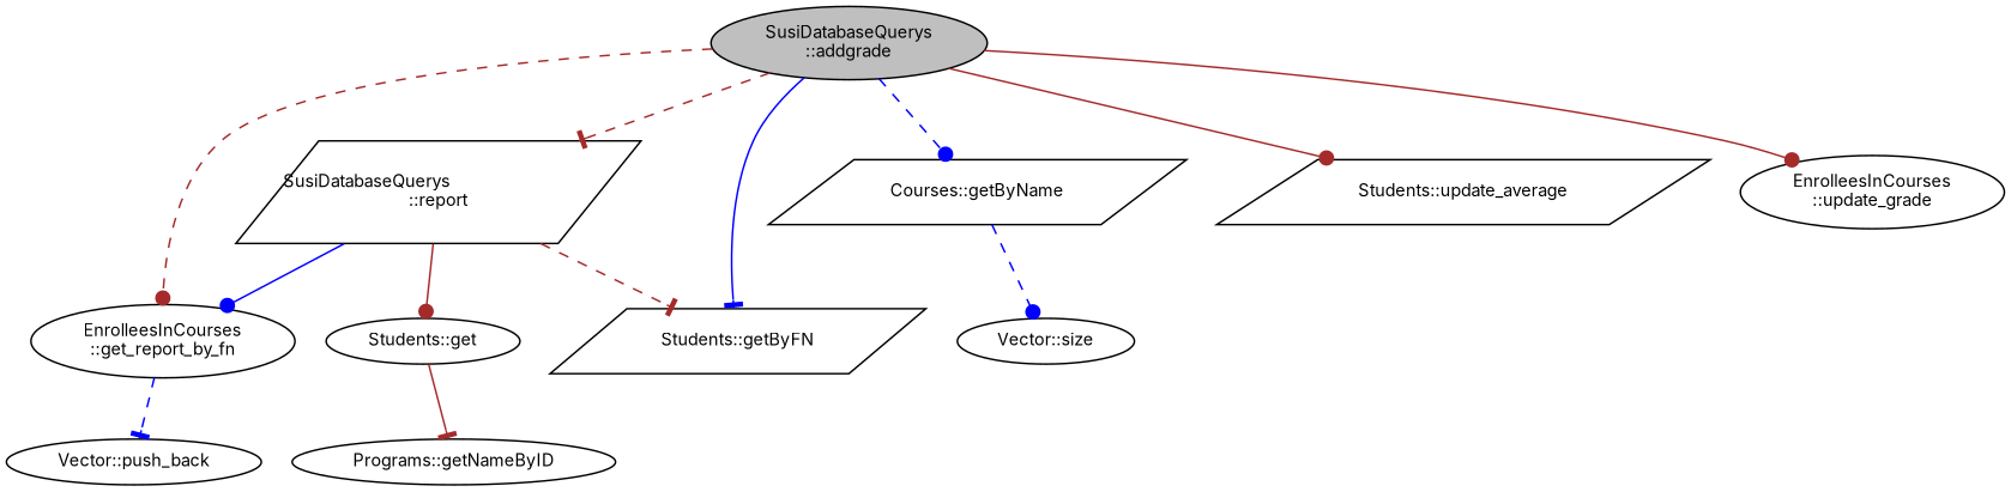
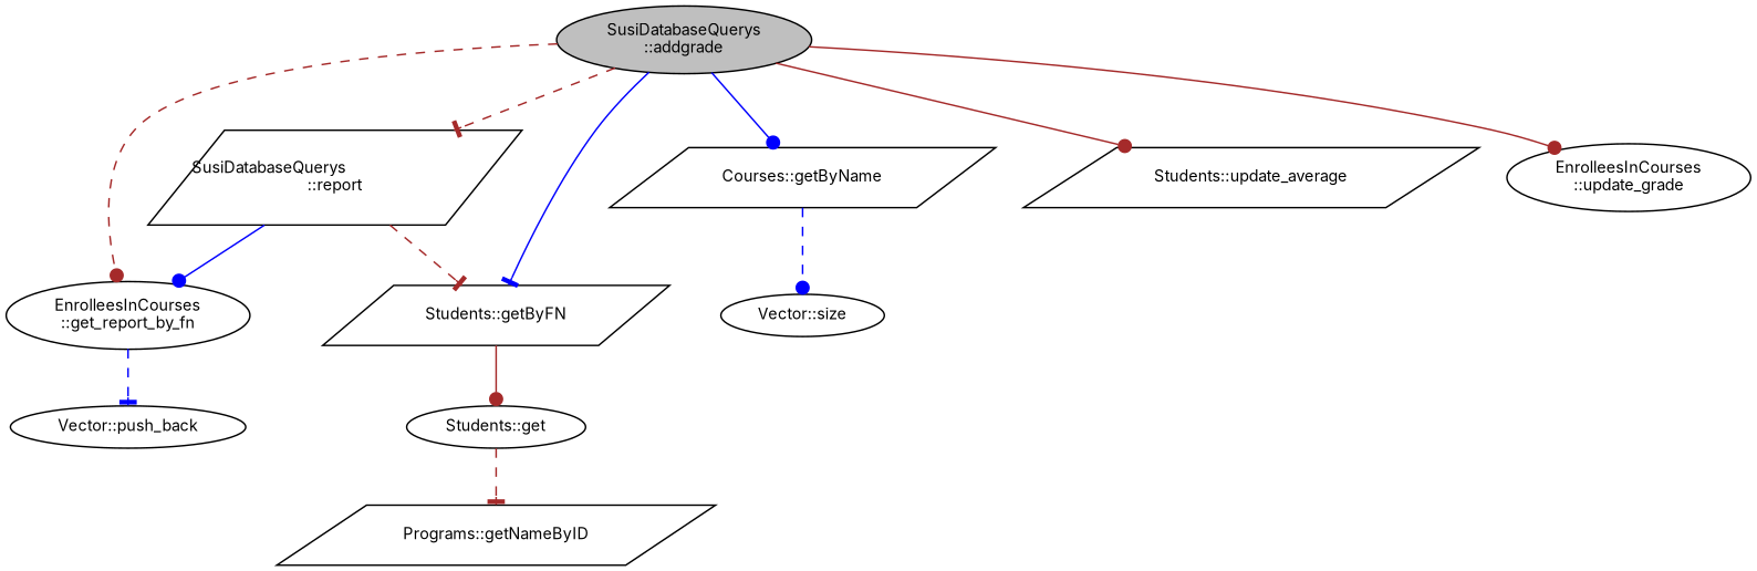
  digraph {
    fontname=Inter
    rankdir=TB
    node [color=black fillcolor=white fontname=Inter fontsize=10 shape=ellipse style=filled]
    edge [arrowhead=dot color=brown fontname=Inter fontsize=10 labelfontname=Helvetica labelfontsize=10 style=dashed]
    n1 [fillcolor=grey75 fontcolor=black height=0.2 label="SusiDatabaseQuerys\l::addgrade" width=0.4]
    n2 [height=0.2 label="EnrolleesInCourses\l::get_report_by_fn" width=0.4]
    n3 [height=0.2 label="Students::getByFN" shape=parallelogram width=0.4]
    n4 [height=0.2 label="Courses::getByName" shape=parallelogram width=0.4]
    n5 [height=0.2 label="SusiDatabaseQuerys\l::report" shape=parallelogram width=0.4]
    n6 [height=0.2 label="Students::update_average" shape=parallelogram width=0.4]
    n7 [height=0.2 label="EnrolleesInCourses\l::update_grade" width=0.4]
    n8 [height=0.2 label="Vector::push_back" width=0.4]
    n9 [height=0.2 label="Students::get" width=0.4]
    n10 [height=0.2 label="Vector::size" width=0.4]
-   n11 [height=0.2 label="Programs::getNameByID" width=0.4]
+   n11 [height=0.2 label="Programs::getNameByID" shape=parallelogram width=0.4]
    n1 -> n2
    n1 -> n3 [arrowhead=tee color=blue style=solid]
-   n1 -> n4 [color=blue]
+   n1 -> n4 [color=blue style=solid]
    n1 -> n5 [arrowhead=tee]
    n1 -> n6 [style=solid]
    n1 -> n7 [style=solid]
    n2 -> n8 [arrowhead=tee color=blue]
-   n5 -> n9 [style=solid]
+   n3 -> n9 [style=solid]
    n4 -> n10 [color=blue]
    n5 -> n2 [color=blue style=solid]
    n5 -> n3 [arrowhead=tee]
-   n9 -> n11 [arrowhead=tee style=solid]
+   n9 -> n11 [arrowhead=tee]
  }
